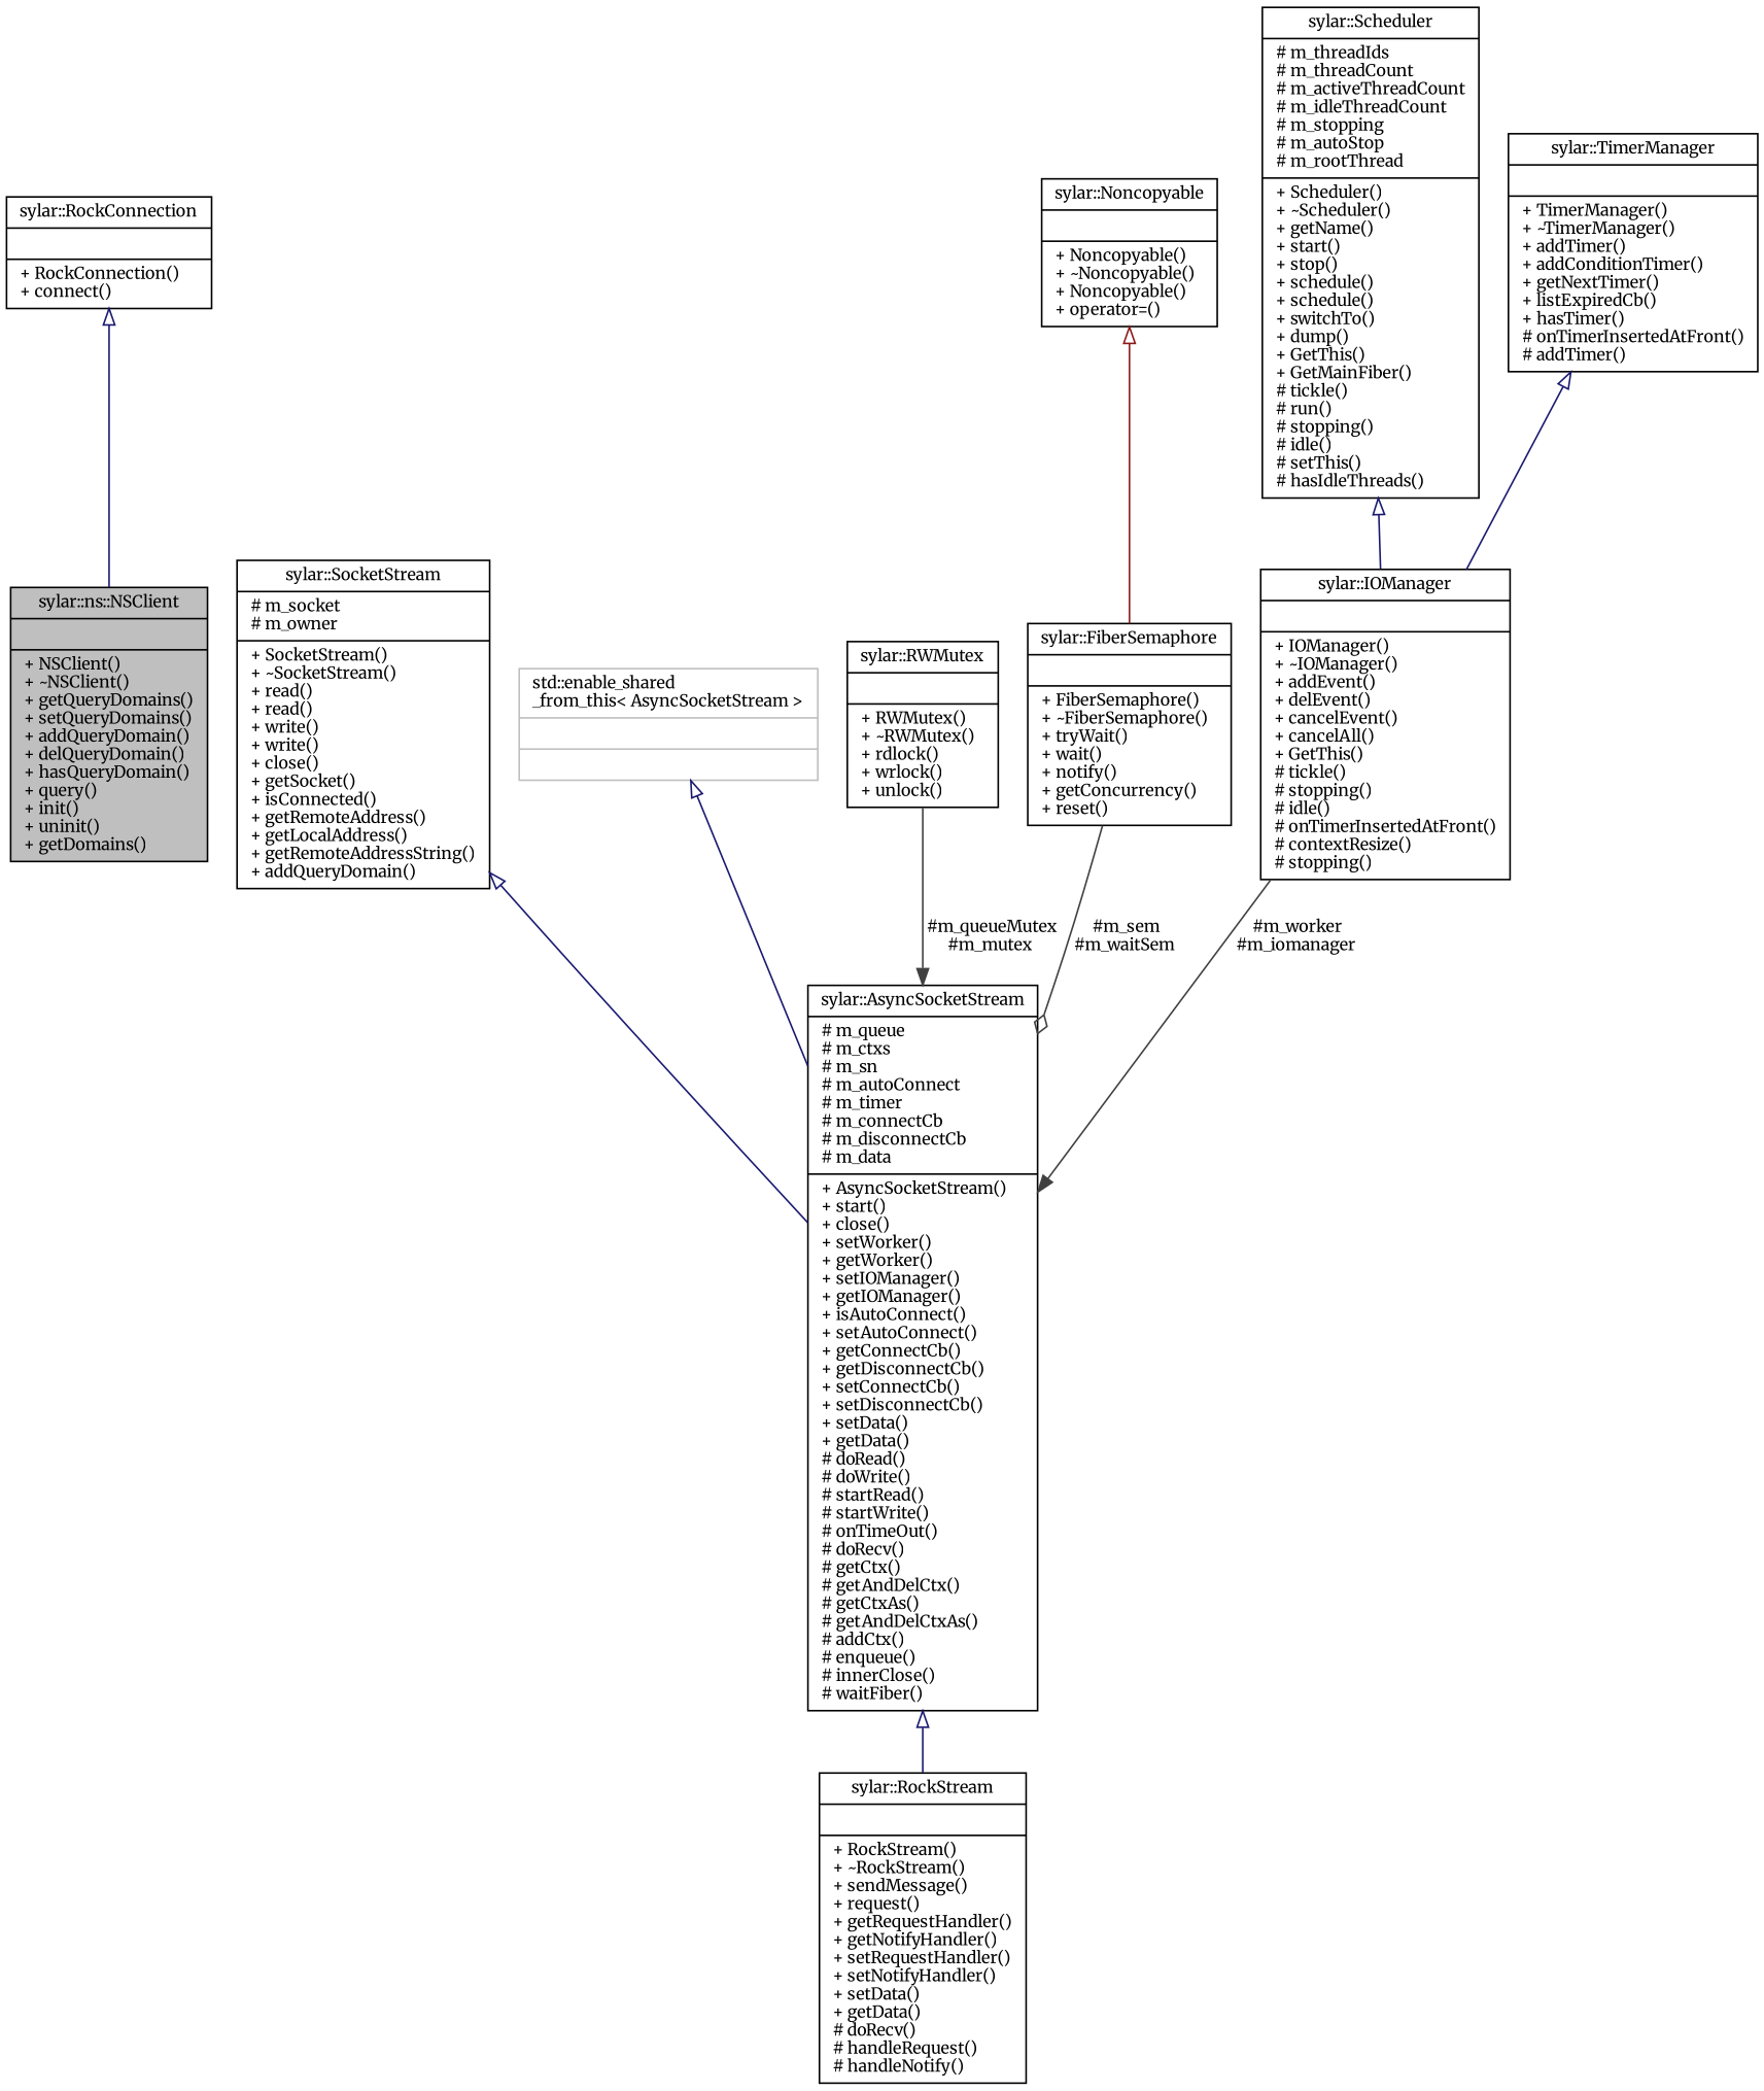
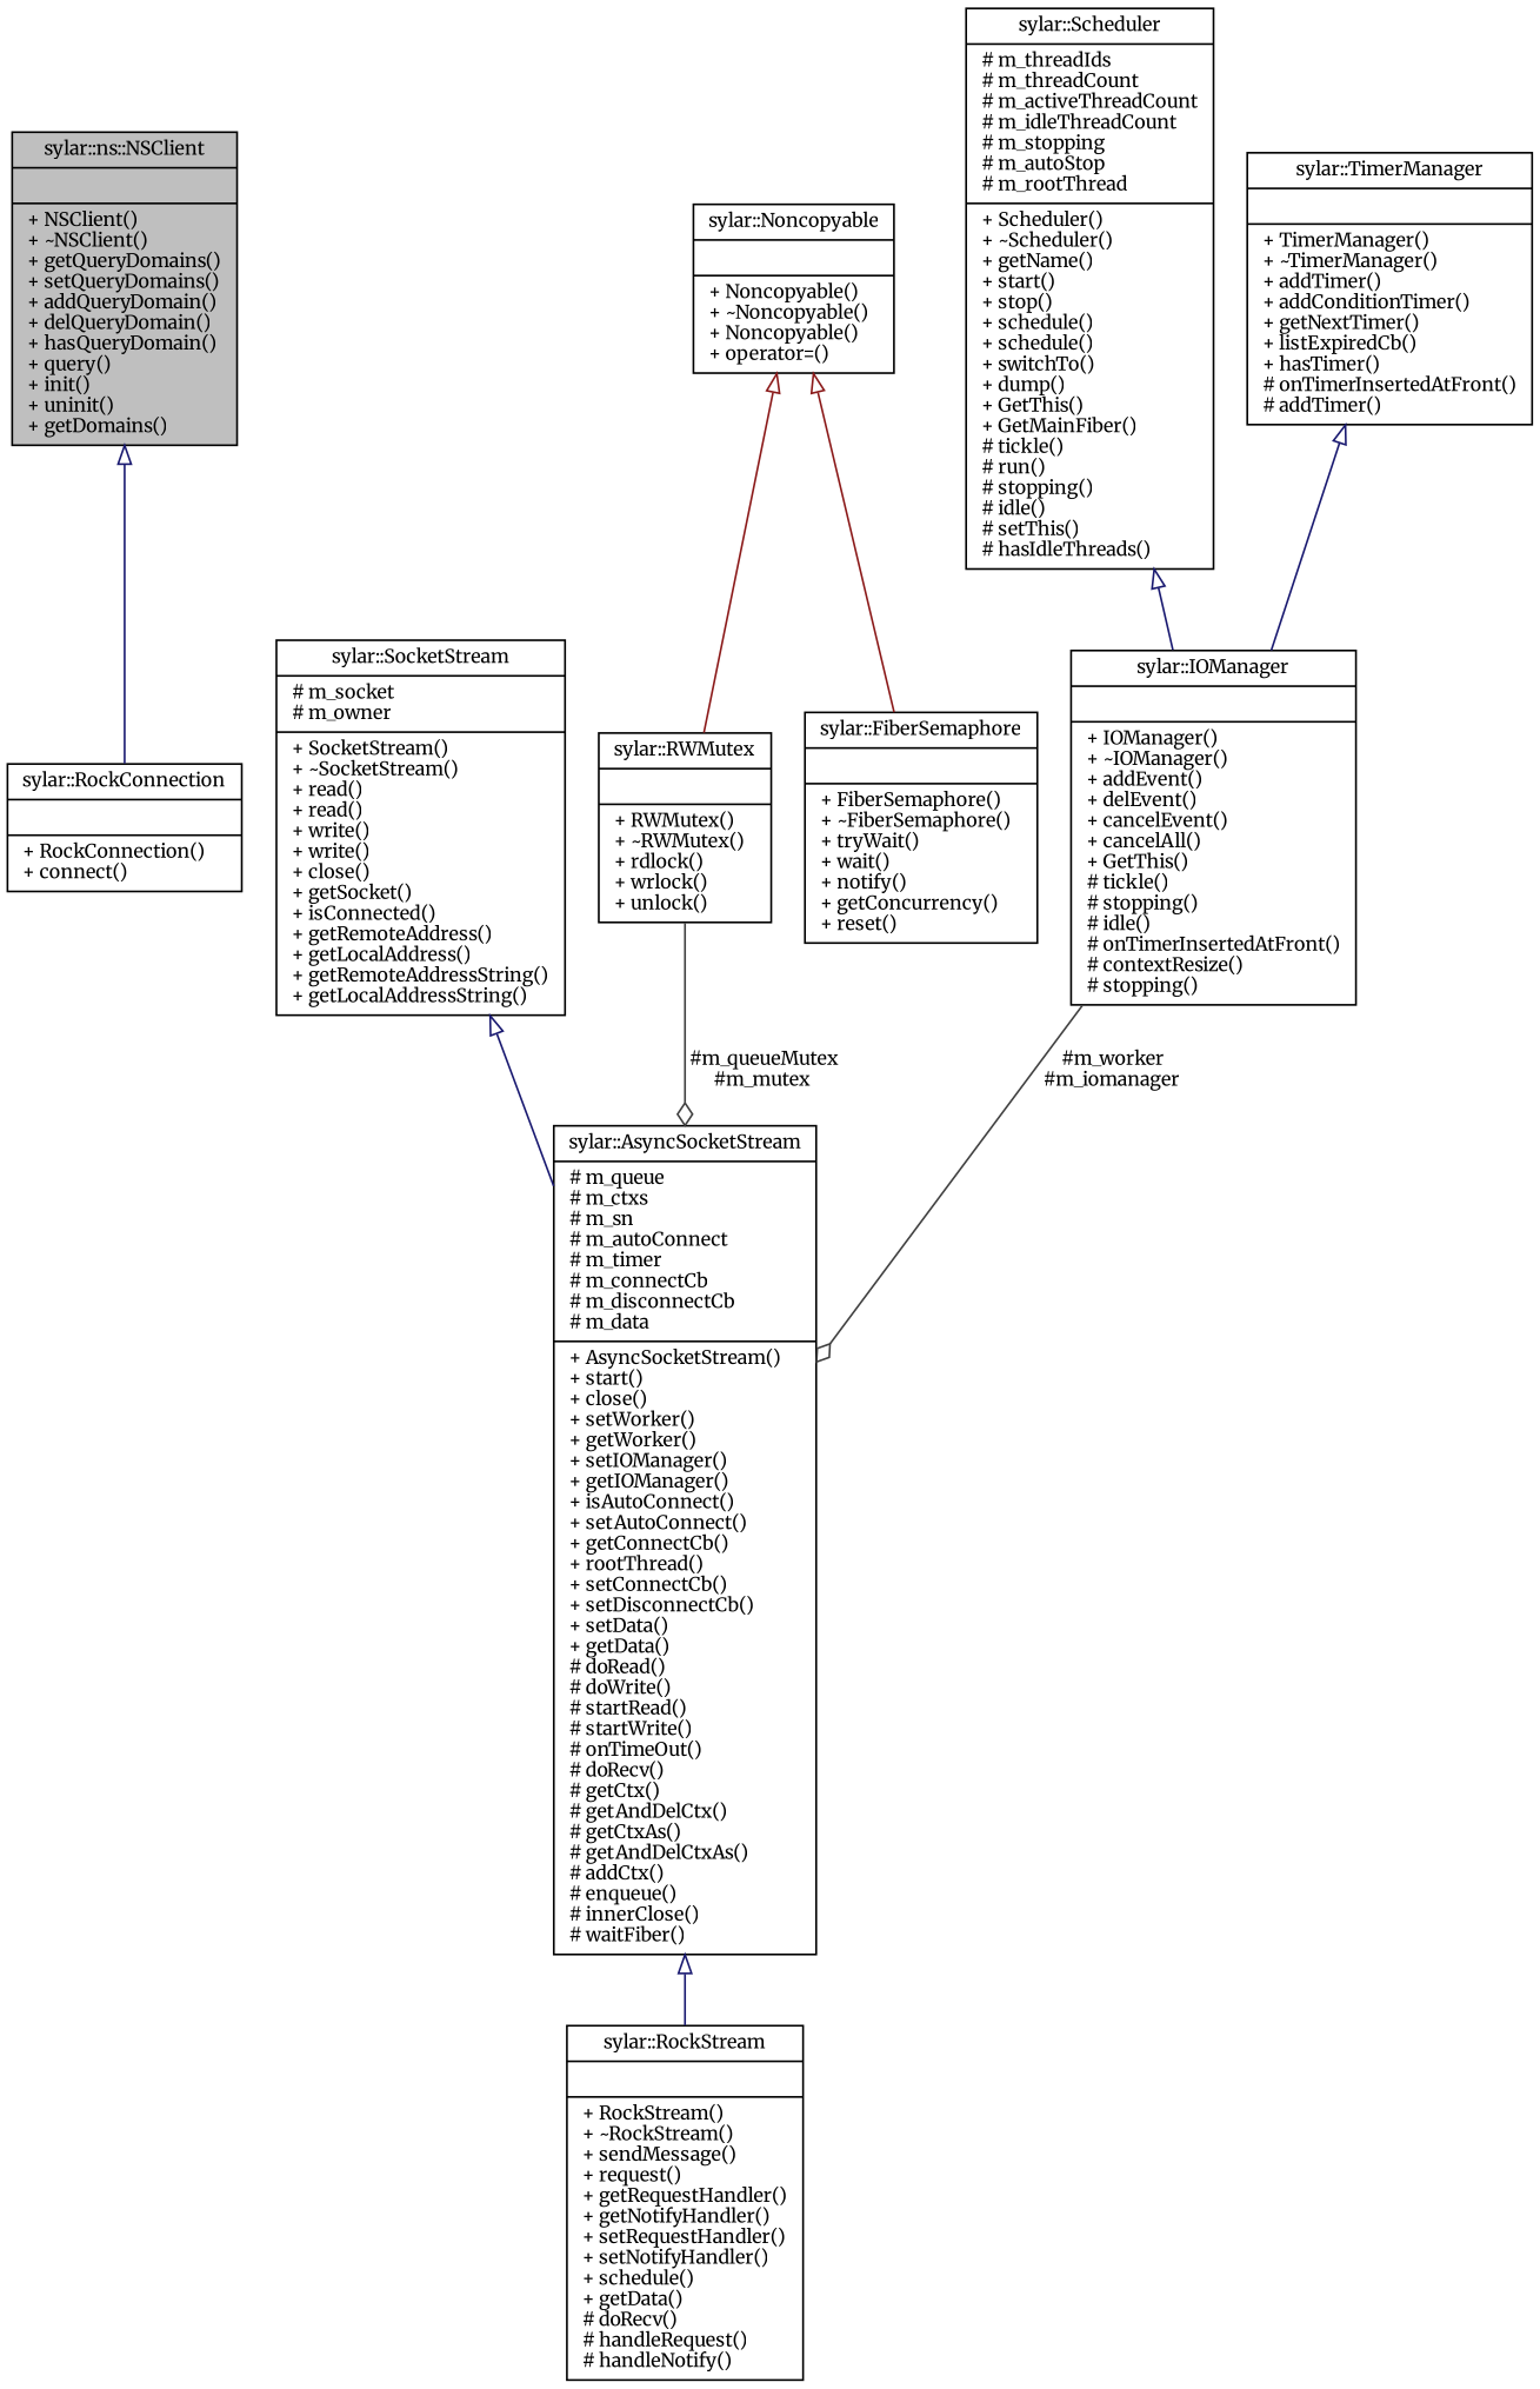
  digraph {
    fontname=Merriweather
    node [color=black fillcolor=white fontname=Merriweather fontsize=10 shape=record style=filled]
    edge [arrowtail=onormal color=midnightblue dir=back fontname=Merriweather fontsize=10 labelfontname=Helvetica labelfontsize=10 style=solid]
    n1 [fillcolor=grey75 fontcolor=black height=0.2 label="{sylar::ns::NSClient\n||+ NSClient()\l+ ~NSClient()\l+ getQueryDomains()\l+ setQueryDomains()\l+ addQueryDomain()\l+ delQueryDomain()\l+ hasQueryDomain()\l+ query()\l+ init()\l+ uninit()\l+ getDomains()\l}" width=0.4]
    n2 [height=0.2 label="{sylar::RockConnection\n||+ RockConnection()\l+ connect()\l}" width=0.4]
-   n3 [height=0.2 label="{sylar::RockStream\n||+ RockStream()\l+ ~RockStream()\l+ sendMessage()\l+ request()\l+ getRequestHandler()\l+ getNotifyHandler()\l+ setRequestHandler()\l+ setNotifyHandler()\l+ setData()\l+ getData()\l# doRecv()\l# handleRequest()\l# handleNotify()\l}" width=0.4]
-   n4 [height=0.2 label="{sylar::AsyncSocketStream\n|# m_queue\l# m_ctxs\l# m_sn\l# m_autoConnect\l# m_timer\l# m_connectCb\l# m_disconnectCb\l# m_data\l|+ AsyncSocketStream()\l+ start()\l+ close()\l+ setWorker()\l+ getWorker()\l+ setIOManager()\l+ getIOManager()\l+ isAutoConnect()\l+ setAutoConnect()\l+ getConnectCb()\l+ getDisconnectCb()\l+ setConnectCb()\l+ setDisconnectCb()\l+ setData()\l+ getData()\l# doRead()\l# doWrite()\l# startRead()\l# startWrite()\l# onTimeOut()\l# doRecv()\l# getCtx()\l# getAndDelCtx()\l# getCtxAs()\l# getAndDelCtxAs()\l# addCtx()\l# enqueue()\l# innerClose()\l# waitFiber()\l}" width=0.4]
-   n5 [height=0.2 label="{sylar::SocketStream\n|# m_socket\l# m_owner\l|+ SocketStream()\l+ ~SocketStream()\l+ read()\l+ read()\l+ write()\l+ write()\l+ close()\l+ getSocket()\l+ isConnected()\l+ getRemoteAddress()\l+ getLocalAddress()\l+ getRemoteAddressString()\l+ addQueryDomain()\l}" width=0.4]
-   n6 [color=grey75 height=0.2 label="{std::enable_shared\l_from_this\< AsyncSocketStream \>\n||}" width=0.4]
+   n3 [height=0.2 label="{sylar::RockStream\n||+ RockStream()\l+ ~RockStream()\l+ sendMessage()\l+ request()\l+ getRequestHandler()\l+ getNotifyHandler()\l+ setRequestHandler()\l+ setNotifyHandler()\l+ schedule()\l+ getData()\l# doRecv()\l# handleRequest()\l# handleNotify()\l}" width=0.4]
+   n4 [height=0.2 label="{sylar::AsyncSocketStream\n|# m_queue\l# m_ctxs\l# m_sn\l# m_autoConnect\l# m_timer\l# m_connectCb\l# m_disconnectCb\l# m_data\l|+ AsyncSocketStream()\l+ start()\l+ close()\l+ setWorker()\l+ getWorker()\l+ setIOManager()\l+ getIOManager()\l+ isAutoConnect()\l+ setAutoConnect()\l+ getConnectCb()\l+ rootThread()\l+ setConnectCb()\l+ setDisconnectCb()\l+ setData()\l+ getData()\l# doRead()\l# doWrite()\l# startRead()\l# startWrite()\l# onTimeOut()\l# doRecv()\l# getCtx()\l# getAndDelCtx()\l# getCtxAs()\l# getAndDelCtxAs()\l# addCtx()\l# enqueue()\l# innerClose()\l# waitFiber()\l}" width=0.4]
+   n5 [height=0.2 label="{sylar::SocketStream\n|# m_socket\l# m_owner\l|+ SocketStream()\l+ ~SocketStream()\l+ read()\l+ read()\l+ write()\l+ write()\l+ close()\l+ getSocket()\l+ isConnected()\l+ getRemoteAddress()\l+ getLocalAddress()\l+ getRemoteAddressString()\l+ getLocalAddressString()\l}" width=0.4]
    n7 [height=0.2 label="{sylar::RWMutex\n||+ RWMutex()\l+ ~RWMutex()\l+ rdlock()\l+ wrlock()\l+ unlock()\l}" width=0.4]
    n8 [height=0.2 label="{sylar::Noncopyable\n||+ Noncopyable()\l+ ~Noncopyable()\l+ Noncopyable()\l+ operator=()\l}" width=0.4]
    n9 [height=0.2 label="{sylar::FiberSemaphore\n||+ FiberSemaphore()\l+ ~FiberSemaphore()\l+ tryWait()\l+ wait()\l+ notify()\l+ getConcurrency()\l+ reset()\l}" width=0.4]
    n10 [height=0.2 label="{sylar::IOManager\n||+ IOManager()\l+ ~IOManager()\l+ addEvent()\l+ delEvent()\l+ cancelEvent()\l+ cancelAll()\l+ GetThis()\l# tickle()\l# stopping()\l# idle()\l# onTimerInsertedAtFront()\l# contextResize()\l# stopping()\l}" width=0.4]
    n11 [height=0.2 label="{sylar::Scheduler\n|# m_threadIds\l# m_threadCount\l# m_activeThreadCount\l# m_idleThreadCount\l# m_stopping\l# m_autoStop\l# m_rootThread\l|+ Scheduler()\l+ ~Scheduler()\l+ getName()\l+ start()\l+ stop()\l+ schedule()\l+ schedule()\l+ switchTo()\l+ dump()\l+ GetThis()\l+ GetMainFiber()\l# tickle()\l# run()\l# stopping()\l# idle()\l# setThis()\l# hasIdleThreads()\l}" width=0.4]
    n12 [height=0.2 label="{sylar::TimerManager\n||+ TimerManager()\l+ ~TimerManager()\l+ addTimer()\l+ addConditionTimer()\l+ getNextTimer()\l+ listExpiredCb()\l+ hasTimer()\l# onTimerInsertedAtFront()\l# addTimer()\l}" width=0.4]
-   n2 -> n1
+   n1 -> n2
    n4 -> n3
    n5 -> n4
-   n6 -> n4
-   n7 -> n4 [arrowhead=normal color=grey25 label=" #m_queueMutex\n#m_mutex" arrowtail="" dir=""]
+   n7 -> n4 [arrowhead=odiamond color=grey25 label=" #m_queueMutex\n#m_mutex" arrowtail="" dir=""]
+   n8 -> n7 [color=firebrick4]
    n8 -> n9 [color=firebrick4]
-   n9 -> n4 [arrowhead=odiamond color=grey25 label=" #m_sem\n#m_waitSem" arrowtail="" dir=""]
-   n10 -> n4 [arrowhead=normal color=grey25 label=" #m_worker\n#m_iomanager" arrowtail="" dir=""]
+   n10 -> n4 [arrowhead=odiamond color=grey25 label=" #m_worker\n#m_iomanager" arrowtail="" dir=""]
    n11 -> n10
    n12 -> n10
  }
